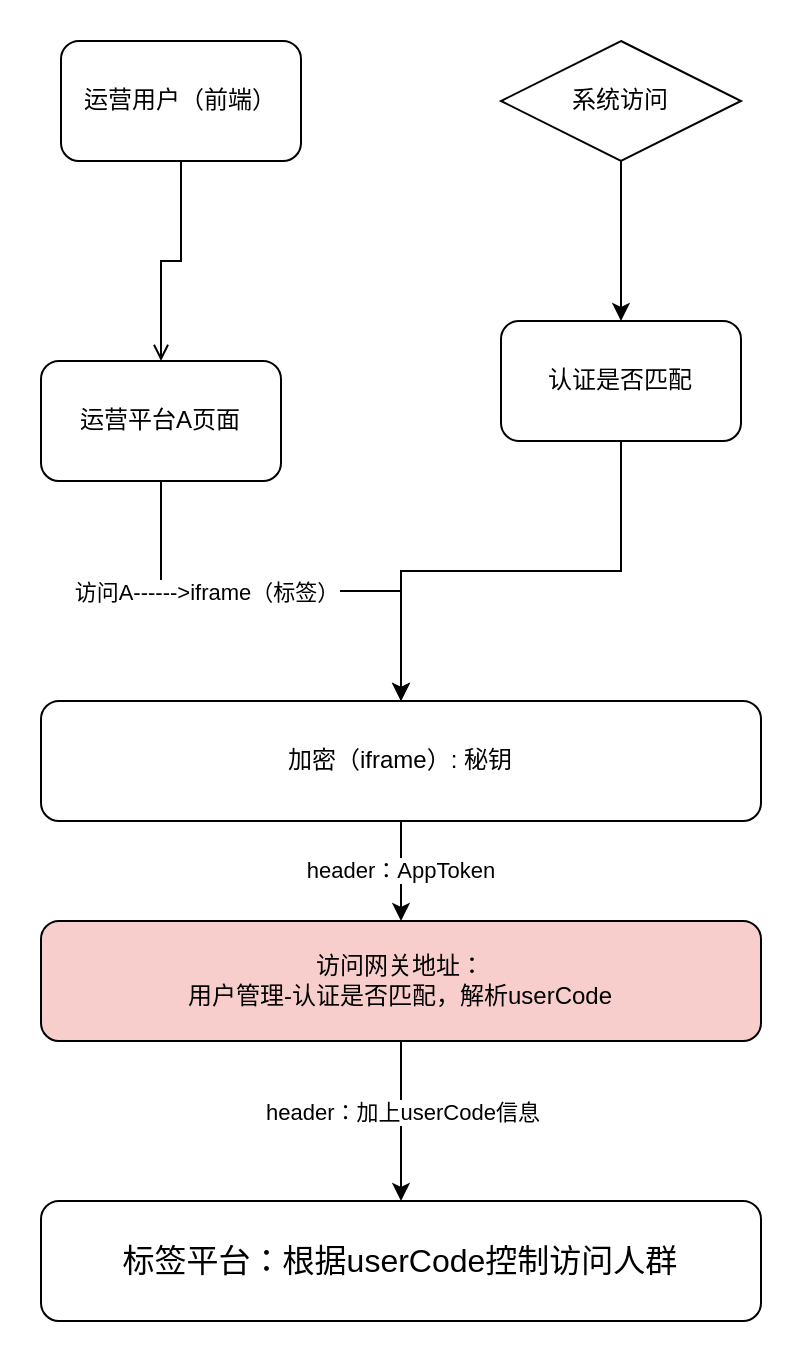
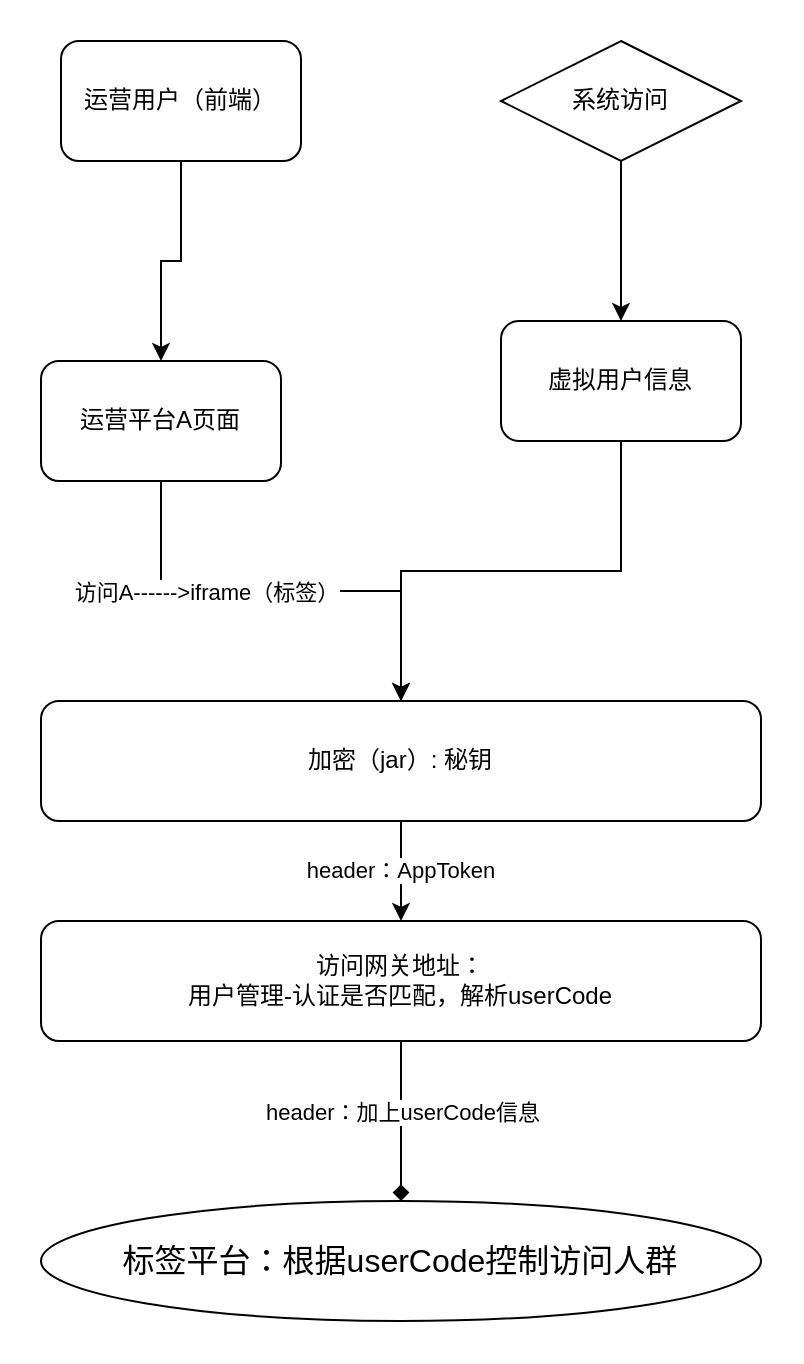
  <mxCell id="0" />
  <mxCell id="1" parent="0" />
- <mxCell id="2" style="edgeStyle=orthogonalEdgeStyle;rounded=0;orthogonalLoop=1;jettySize=auto;html=1;entryX=0.5;entryY=0;entryDx=0;entryDy=0;endArrow=open;" edge="1" parent="1" source="3" target="6"><mxGeometry relative="1" as="geometry" /></mxCell>
+ <mxCell id="2" style="edgeStyle=orthogonalEdgeStyle;rounded=0;orthogonalLoop=1;jettySize=auto;html=1;entryX=0.5;entryY=0;entryDx=0;entryDy=0;" edge="1" parent="1" source="3" target="6"><mxGeometry relative="1" as="geometry" /></mxCell>
  <mxCell id="3" value="运营用户（前端）" style="rounded=1;whiteSpace=wrap;html=1;strokeWidth=1;" vertex="1" parent="1"><mxGeometry x="30" y="20" width="120" height="60" as="geometry" /></mxCell>
  <mxCell id="4" style="edgeStyle=orthogonalEdgeStyle;rounded=0;orthogonalLoop=1;jettySize=auto;html=1;entryX=0.5;entryY=0;entryDx=0;entryDy=0;" edge="1" parent="1" source="6" target="8"><mxGeometry relative="1" as="geometry" /></mxCell>
  <mxCell id="5" value="访问A------&amp;gt;iframe（标签）" style="edgeLabel;html=1;align=center;verticalAlign=middle;resizable=0;points=[];" vertex="1" connectable="0" parent="4"><mxGeometry x="-0.329" relative="1" as="geometry"><mxPoint as="offset" /></mxGeometry></mxCell>
  <mxCell id="6" value="运营平台A页面" style="rounded=1;whiteSpace=wrap;html=1;strokeWidth=1;" vertex="1" parent="1"><mxGeometry x="20" y="180" width="120" height="60" as="geometry" /></mxCell>
  <mxCell id="7" value="header：AppToken" style="edgeStyle=orthogonalEdgeStyle;rounded=0;orthogonalLoop=1;jettySize=auto;html=1;entryX=0.5;entryY=0;entryDx=0;entryDy=0;" edge="1" parent="1" source="8" target="11"><mxGeometry relative="1" as="geometry" /></mxCell>
- <mxCell id="8" value="加密（iframe）: 秘钥" style="rounded=1;whiteSpace=wrap;html=1;strokeWidth=1;" vertex="1" parent="1"><mxGeometry x="20" y="350" width="360" height="60" as="geometry" /></mxCell>
- <mxCell id="9" style="edgeStyle=orthogonalEdgeStyle;rounded=0;orthogonalLoop=1;jettySize=auto;html=1;" edge="1" parent="1" source="11" target="12"><mxGeometry relative="1" as="geometry" /></mxCell>
+ <mxCell id="8" value="加密（jar）: 秘钥" style="rounded=1;whiteSpace=wrap;html=1;strokeWidth=1;" vertex="1" parent="1"><mxGeometry x="20" y="350" width="360" height="60" as="geometry" /></mxCell>
+ <mxCell id="9" style="edgeStyle=orthogonalEdgeStyle;rounded=0;orthogonalLoop=1;jettySize=auto;html=1;endArrow=diamond;" edge="1" parent="1" source="11" target="12"><mxGeometry relative="1" as="geometry" /></mxCell>
  <mxCell id="10" value="header：加上userCode信息" style="edgeLabel;html=1;align=center;verticalAlign=middle;resizable=0;points=[];" vertex="1" connectable="0" parent="9"><mxGeometry x="-0.132" relative="1" as="geometry"><mxPoint as="offset" /></mxGeometry></mxCell>
- <mxCell id="11" value="访问网关地址：&lt;br&gt;用户管理-认证是否匹配，解析userCode" style="rounded=1;whiteSpace=wrap;html=1;strokeWidth=1;fillColor=#f8cecc;" vertex="1" parent="1"><mxGeometry x="20" y="460" width="360" height="60" as="geometry" /></mxCell>
- <mxCell id="12" value="&lt;font style=&quot;font-size: 16px&quot;&gt;标签平台：根据userCode控制访问人群&lt;/font&gt;" style="rounded=1;whiteSpace=wrap;html=1;strokeWidth=1;" vertex="1" parent="1"><mxGeometry x="20" y="600" width="360" height="60" as="geometry" /></mxCell>
+ <mxCell id="11" value="访问网关地址：&lt;br&gt;用户管理-认证是否匹配，解析userCode" style="rounded=1;whiteSpace=wrap;html=1;strokeWidth=1;" vertex="1" parent="1"><mxGeometry x="20" y="460" width="360" height="60" as="geometry" /></mxCell>
+ <mxCell id="12" value="&lt;font style=&quot;font-size: 16px&quot;&gt;标签平台：根据userCode控制访问人群&lt;/font&gt;" style="ellipse;whiteSpace=wrap;html=1;strokeWidth=1;" vertex="1" parent="1"><mxGeometry x="20" y="600" width="360" height="60" as="geometry" /></mxCell>
  <mxCell id="13" style="edgeStyle=orthogonalEdgeStyle;rounded=0;orthogonalLoop=1;jettySize=auto;html=1;" edge="1" parent="1" source="14" target="16"><mxGeometry relative="1" as="geometry" /></mxCell>
  <mxCell id="14" value="系统访问" style="rhombus;whiteSpace=wrap;html=1;strokeWidth=1;" vertex="1" parent="1"><mxGeometry x="250" y="20" width="120" height="60" as="geometry" /></mxCell>
  <mxCell id="15" style="edgeStyle=orthogonalEdgeStyle;rounded=0;orthogonalLoop=1;jettySize=auto;html=1;entryX=0.5;entryY=0;entryDx=0;entryDy=0;" edge="1" parent="1" source="16" target="8"><mxGeometry relative="1" as="geometry" /></mxCell>
- <mxCell id="16" value="认证是否匹配" style="rounded=1;whiteSpace=wrap;html=1;strokeWidth=1;" vertex="1" parent="1"><mxGeometry x="250" y="160" width="120" height="60" as="geometry" /></mxCell>
+ <mxCell id="16" value="虚拟用户信息" style="rounded=1;whiteSpace=wrap;html=1;strokeWidth=1;" vertex="1" parent="1"><mxGeometry x="250" y="160" width="120" height="60" as="geometry" /></mxCell>
